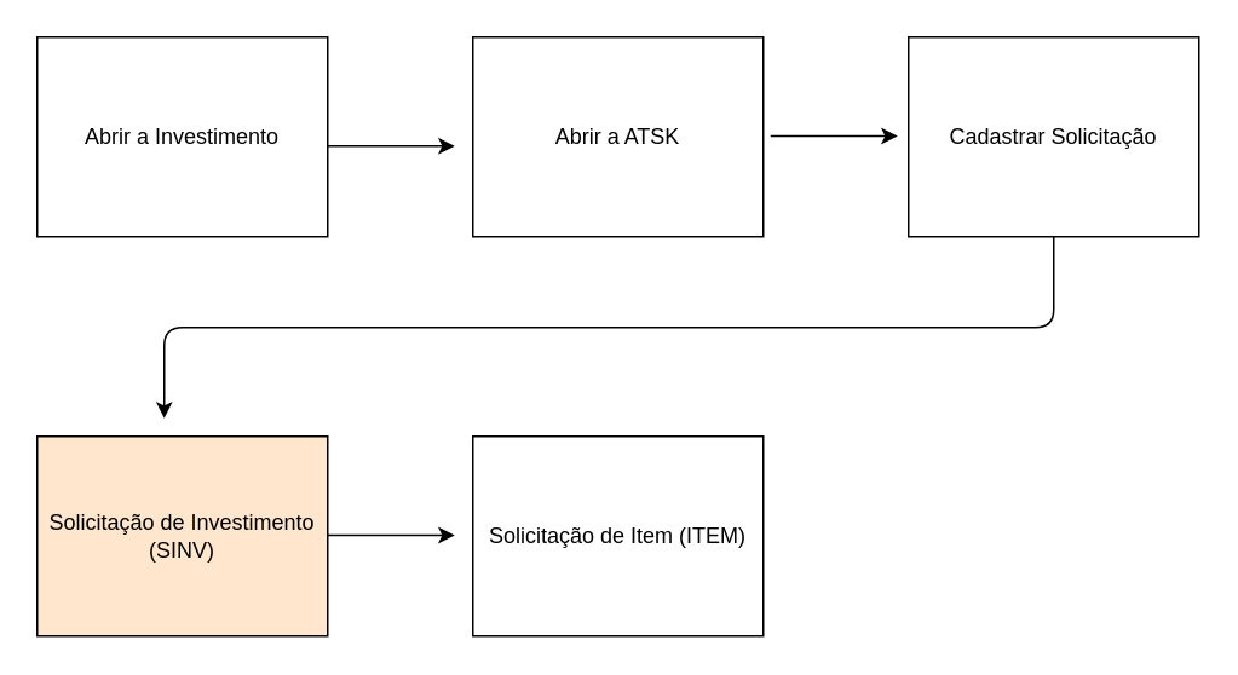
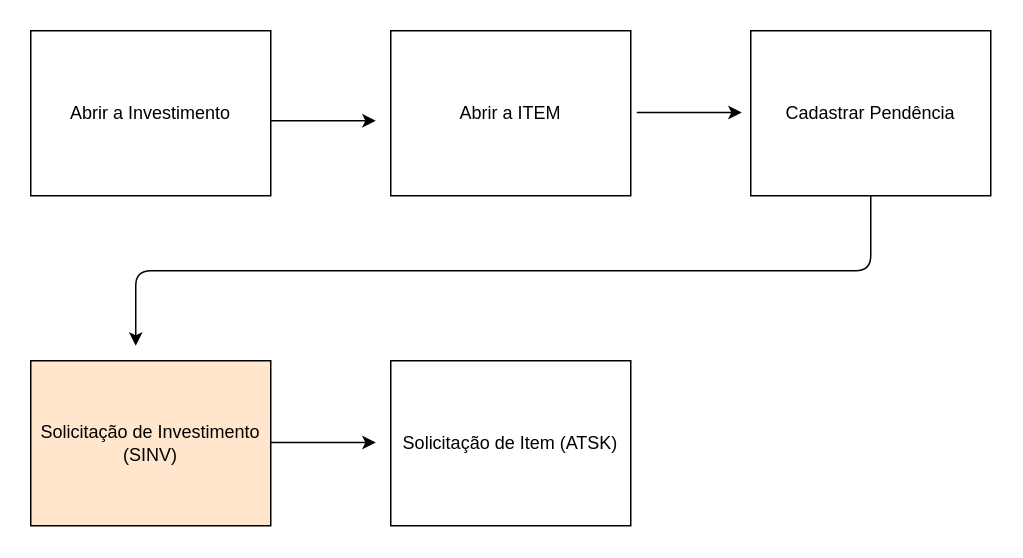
  <mxCell id="0" />
  <mxCell id="1" parent="0" />
  <mxCell id="2" value="Abrir a Investimento" style="rounded=0;whiteSpace=wrap;html=1;" vertex="1" parent="1"><mxGeometry x="20" y="20" width="160" height="110" as="geometry" /></mxCell>
  <mxCell id="3" value="" style="endArrow=classic;html=1;" edge="1" parent="1"><mxGeometry width="50" height="50" relative="1" as="geometry"><mxPoint x="180" y="80" as="sourcePoint" /><mxPoint x="250" y="80" as="targetPoint" /></mxGeometry></mxCell>
- <mxCell id="4" value="Abrir a ATSK" style="rounded=0;whiteSpace=wrap;html=1;" vertex="1" parent="1"><mxGeometry x="260" y="20" width="160" height="110" as="geometry" /></mxCell>
- <mxCell id="5" value="Cadastrar Solicitação" style="rounded=0;whiteSpace=wrap;html=1;" vertex="1" parent="1"><mxGeometry x="500" y="20" width="160" height="110" as="geometry" /></mxCell>
+ <mxCell id="4" value="Abrir a ITEM" style="rounded=0;whiteSpace=wrap;html=1;" vertex="1" parent="1"><mxGeometry x="260" y="20" width="160" height="110" as="geometry" /></mxCell>
+ <mxCell id="5" value="Cadastrar Pendência" style="rounded=0;whiteSpace=wrap;html=1;" vertex="1" parent="1"><mxGeometry x="500" y="20" width="160" height="110" as="geometry" /></mxCell>
  <mxCell id="6" value="" style="endArrow=classic;html=1;" edge="1" parent="1"><mxGeometry width="50" height="50" relative="1" as="geometry"><mxPoint x="424" y="74.5" as="sourcePoint" /><mxPoint x="494" y="74.5" as="targetPoint" /></mxGeometry></mxCell>
  <mxCell id="7" value="" style="edgeStyle=orthogonalEdgeStyle;elbow=horizontal;endArrow=classic;html=1;exitX=0.5;exitY=1;exitDx=0;exitDy=0;" edge="1" parent="1" source="5"><mxGeometry width="50" height="50" relative="1" as="geometry"><mxPoint x="580" y="140" as="sourcePoint" /><mxPoint x="90" y="230" as="targetPoint" /><Array as="points"><mxPoint x="580" y="180" /><mxPoint x="90" y="180" /></Array></mxGeometry></mxCell>
  <mxCell id="8" value="Solicitação de Investimento (SINV)" style="rounded=0;whiteSpace=wrap;html=1;fillColor=#ffe6cc;" vertex="1" parent="1"><mxGeometry x="20" y="240" width="160" height="110" as="geometry" /></mxCell>
- <mxCell id="9" value="Solicitação de Item (ITEM)" style="rounded=0;whiteSpace=wrap;html=1;" vertex="1" parent="1"><mxGeometry x="260" y="240" width="160" height="110" as="geometry" /></mxCell>
+ <mxCell id="9" value="Solicitação de Item (ATSK)" style="rounded=0;whiteSpace=wrap;html=1;" vertex="1" parent="1"><mxGeometry x="260" y="240" width="160" height="110" as="geometry" /></mxCell>
  <mxCell id="10" value="" style="endArrow=classic;html=1;" edge="1" parent="1"><mxGeometry width="50" height="50" relative="1" as="geometry"><mxPoint x="180" y="294.5" as="sourcePoint" /><mxPoint x="250" y="294.5" as="targetPoint" /></mxGeometry></mxCell>
